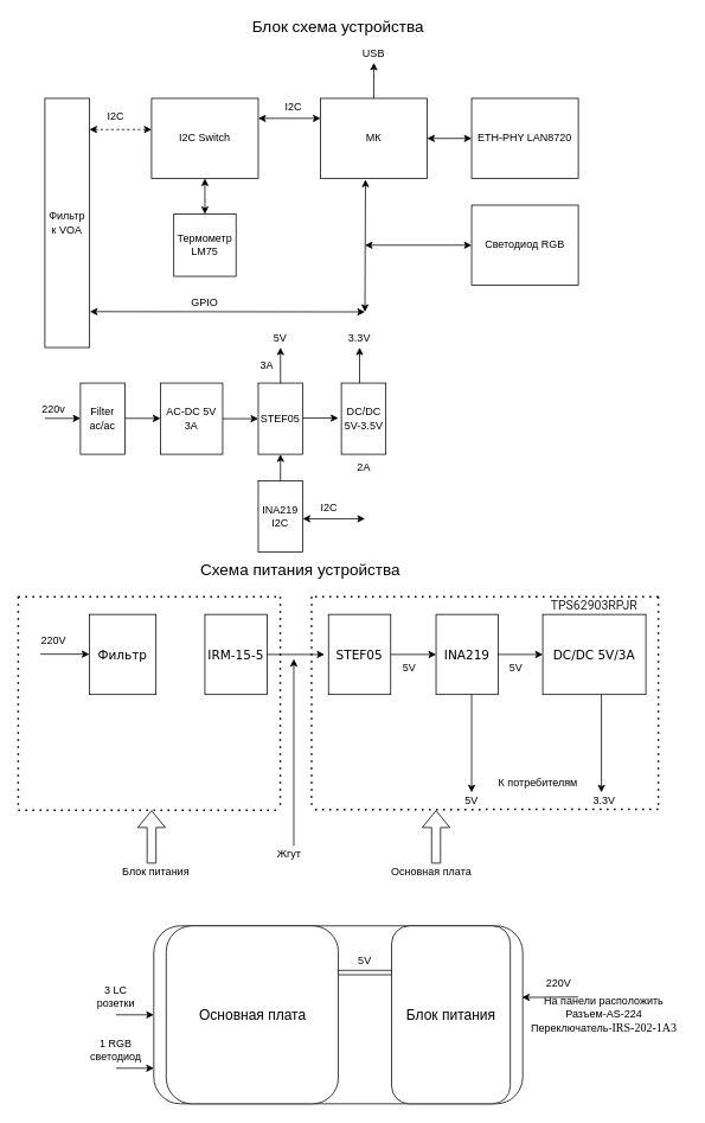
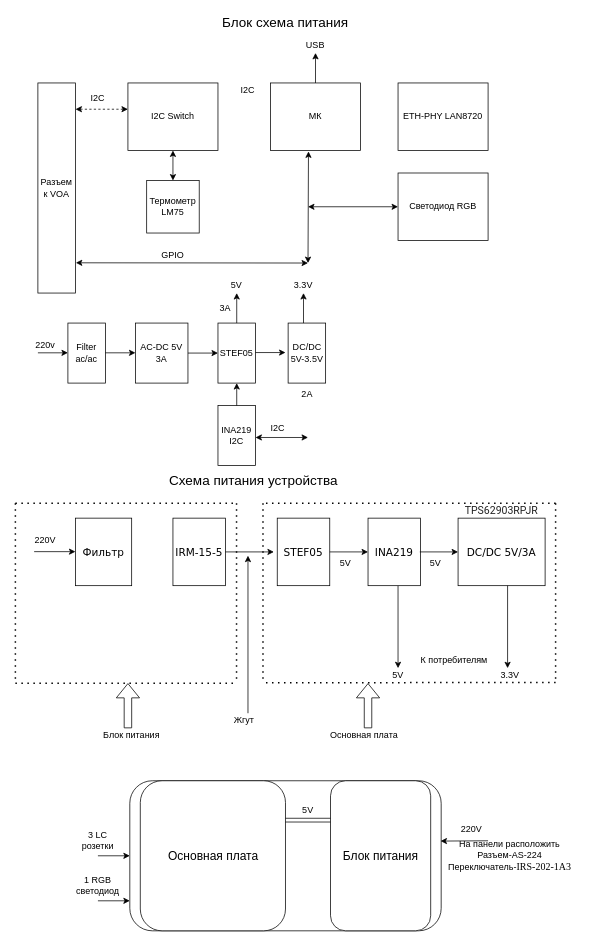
  <mxCell id="0" />
  <mxCell id="1" parent="0" />
- <mxCell id="2" value="Фильтр к VOA" style="rounded=0;whiteSpace=wrap;html=1;" parent="1" vertex="1"><mxGeometry x="50" y="110" width="50" height="280" as="geometry" /></mxCell>
+ <mxCell id="2" value="Разъем к VOA" style="rounded=0;whiteSpace=wrap;html=1;" parent="1" vertex="1"><mxGeometry x="50" y="110" width="50" height="280" as="geometry" /></mxCell>
  <mxCell id="3" value="I2C Switch" style="rounded=0;whiteSpace=wrap;html=1;" parent="1" vertex="1"><mxGeometry x="170" y="110" width="120" height="90" as="geometry" /></mxCell>
  <mxCell id="4" value="" style="endArrow=classic;startArrow=classic;html=1;exitX=1.003;exitY=0.125;exitDx=0;exitDy=0;entryX=0;entryY=0.389;entryDx=0;entryDy=0;entryPerimeter=0;exitPerimeter=0;dashed=1;" parent="1" source="2" target="3" edge="1"><mxGeometry width="50" height="50" relative="1" as="geometry"><mxPoint x="360" y="390" as="sourcePoint" /><mxPoint x="410" y="340" as="targetPoint" /></mxGeometry></mxCell>
  <mxCell id="5" value="Термометр LM75" style="rounded=0;whiteSpace=wrap;html=1;" parent="1" vertex="1"><mxGeometry x="195" y="240" width="70" height="70" as="geometry" /></mxCell>
  <mxCell id="6" value="" style="endArrow=classic;startArrow=classic;html=1;entryX=0.5;entryY=1;entryDx=0;entryDy=0;exitX=0.5;exitY=0;exitDx=0;exitDy=0;" parent="1" source="5" target="3" edge="1"><mxGeometry width="50" height="50" relative="1" as="geometry"><mxPoint x="280" y="330" as="sourcePoint" /><mxPoint x="330" y="280" as="targetPoint" /></mxGeometry></mxCell>
  <mxCell id="7" value="МК" style="rounded=0;whiteSpace=wrap;html=1;" parent="1" vertex="1"><mxGeometry x="360" y="110" width="120" height="90" as="geometry" /></mxCell>
- <mxCell id="8" value="" style="endArrow=classic;startArrow=classic;html=1;exitX=1;exitY=0.25;exitDx=0;exitDy=0;entryX=0;entryY=0.25;entryDx=0;entryDy=0;" parent="1" source="3" target="7" edge="1"><mxGeometry width="50" height="50" relative="1" as="geometry"><mxPoint x="110" y="155" as="sourcePoint" /><mxPoint x="180" y="155.01" as="targetPoint" /></mxGeometry></mxCell>
  <mxCell id="9" value="I2C" style="text;html=1;strokeColor=none;fillColor=none;align=center;verticalAlign=middle;whiteSpace=wrap;rounded=0;" parent="1" vertex="1"><mxGeometry x="110" y="120" width="40" height="20" as="geometry" /></mxCell>
  <mxCell id="10" value="I2C" style="text;html=1;strokeColor=none;fillColor=none;align=center;verticalAlign=middle;whiteSpace=wrap;rounded=0;" parent="1" vertex="1"><mxGeometry x="310" y="110" width="40" height="20" as="geometry" /></mxCell>
  <mxCell id="11" value="" style="endArrow=classic;startArrow=classic;html=1;exitX=1.012;exitY=0.856;exitDx=0;exitDy=0;exitPerimeter=0;" parent="1" source="2" edge="1"><mxGeometry width="50" height="50" relative="1" as="geometry"><mxPoint x="250" y="270" as="sourcePoint" /><mxPoint x="410" y="350" as="targetPoint" /></mxGeometry></mxCell>
  <mxCell id="12" value="" style="endArrow=classic;startArrow=classic;html=1;entryX=0.422;entryY=1.014;entryDx=0;entryDy=0;entryPerimeter=0;" parent="1" target="7" edge="1"><mxGeometry width="50" height="50" relative="1" as="geometry"><mxPoint x="410" y="350" as="sourcePoint" /><mxPoint x="300" y="220" as="targetPoint" /></mxGeometry></mxCell>
  <mxCell id="13" value="GPIO" style="text;html=1;strokeColor=none;fillColor=none;align=center;verticalAlign=middle;whiteSpace=wrap;rounded=0;" parent="1" vertex="1"><mxGeometry x="210" y="330" width="40" height="20" as="geometry" /></mxCell>
  <mxCell id="14" value="STEF05" style="rounded=0;whiteSpace=wrap;html=1;" parent="1" vertex="1"><mxGeometry x="290" y="430" width="50" height="80" as="geometry" /></mxCell>
  <mxCell id="15" value="AC-DC 5V 3A" style="rounded=0;whiteSpace=wrap;html=1;" parent="1" vertex="1"><mxGeometry x="180" y="430" width="70" height="80" as="geometry" /></mxCell>
  <mxCell id="16" value="" style="endArrow=classic;html=1;entryX=0;entryY=0.5;entryDx=0;entryDy=0;exitX=1;exitY=0.5;exitDx=0;exitDy=0;" parent="1" source="15" target="14" edge="1"><mxGeometry width="50" height="50" relative="1" as="geometry"><mxPoint x="280" y="390" as="sourcePoint" /><mxPoint x="330" y="340" as="targetPoint" /></mxGeometry></mxCell>
  <mxCell id="17" value="Filter ac/ac" style="rounded=0;whiteSpace=wrap;html=1;" parent="1" vertex="1"><mxGeometry x="90" y="430" width="50" height="80" as="geometry" /></mxCell>
  <mxCell id="18" value="" style="endArrow=classic;html=1;entryX=0;entryY=0.5;entryDx=0;entryDy=0;exitX=1;exitY=0.5;exitDx=0;exitDy=0;" parent="1" edge="1"><mxGeometry width="50" height="50" relative="1" as="geometry"><mxPoint x="140" y="469.66" as="sourcePoint" /><mxPoint x="180" y="469.66" as="targetPoint" /></mxGeometry></mxCell>
  <mxCell id="19" value="" style="endArrow=classic;html=1;entryX=0;entryY=0.5;entryDx=0;entryDy=0;exitX=1;exitY=0.5;exitDx=0;exitDy=0;" parent="1" edge="1"><mxGeometry width="50" height="50" relative="1" as="geometry"><mxPoint x="50" y="469.66" as="sourcePoint" /><mxPoint x="90" y="469.66" as="targetPoint" /></mxGeometry></mxCell>
  <mxCell id="20" value="220v" style="text;html=1;strokeColor=none;fillColor=none;align=center;verticalAlign=middle;whiteSpace=wrap;rounded=0;" parent="1" vertex="1"><mxGeometry x="40" y="450" width="40" height="20" as="geometry" /></mxCell>
  <mxCell id="21" value="DC/DC 5V-3.5V" style="rounded=0;whiteSpace=wrap;html=1;" parent="1" vertex="1"><mxGeometry x="383.5" y="430" width="50" height="80" as="geometry" /></mxCell>
  <mxCell id="22" value="" style="endArrow=classic;html=1;entryX=0;entryY=0.5;entryDx=0;entryDy=0;exitX=1;exitY=0.5;exitDx=0;exitDy=0;" parent="1" edge="1"><mxGeometry width="50" height="50" relative="1" as="geometry"><mxPoint x="340" y="469.31" as="sourcePoint" /><mxPoint x="380" y="469.31" as="targetPoint" /></mxGeometry></mxCell>
  <mxCell id="23" value="" style="endArrow=classic;html=1;exitX=0.5;exitY=0;exitDx=0;exitDy=0;" parent="1" source="14" edge="1"><mxGeometry width="50" height="50" relative="1" as="geometry"><mxPoint x="260" y="410" as="sourcePoint" /><mxPoint x="315" y="390" as="targetPoint" /></mxGeometry></mxCell>
  <mxCell id="24" value="5V" style="text;html=1;strokeColor=none;fillColor=none;align=center;verticalAlign=middle;whiteSpace=wrap;rounded=0;" parent="1" vertex="1"><mxGeometry x="295" y="370" width="40" height="20" as="geometry" /></mxCell>
  <mxCell id="25" value="" style="endArrow=classic;html=1;exitX=0.5;exitY=0;exitDx=0;exitDy=0;" parent="1" edge="1"><mxGeometry width="50" height="50" relative="1" as="geometry"><mxPoint x="404" y="430" as="sourcePoint" /><mxPoint x="404" y="390" as="targetPoint" /></mxGeometry></mxCell>
  <mxCell id="26" value="3.3V" style="text;html=1;strokeColor=none;fillColor=none;align=center;verticalAlign=middle;whiteSpace=wrap;rounded=0;" parent="1" vertex="1"><mxGeometry x="384" y="370" width="40" height="20" as="geometry" /></mxCell>
  <mxCell id="27" value="2A" style="text;html=1;strokeColor=none;fillColor=none;align=center;verticalAlign=middle;whiteSpace=wrap;rounded=0;" parent="1" vertex="1"><mxGeometry x="388.5" y="515" width="40" height="20" as="geometry" /></mxCell>
  <mxCell id="28" value="3A" style="text;html=1;strokeColor=none;fillColor=none;align=center;verticalAlign=middle;whiteSpace=wrap;rounded=0;" parent="1" vertex="1"><mxGeometry x="280" y="400" width="40" height="20" as="geometry" /></mxCell>
  <mxCell id="29" value="" style="endArrow=classic;html=1;exitX=0.5;exitY=0;exitDx=0;exitDy=0;" parent="1" source="7" edge="1"><mxGeometry width="50" height="50" relative="1" as="geometry"><mxPoint x="250" y="250" as="sourcePoint" /><mxPoint x="420" y="70" as="targetPoint" /></mxGeometry></mxCell>
  <mxCell id="30" value="USB" style="text;html=1;strokeColor=none;fillColor=none;align=center;verticalAlign=middle;whiteSpace=wrap;rounded=0;" parent="1" vertex="1"><mxGeometry x="400" y="50" width="40" height="20" as="geometry" /></mxCell>
  <mxCell id="31" value="ETH-PHY LAN8720" style="rounded=0;whiteSpace=wrap;html=1;" parent="1" vertex="1"><mxGeometry x="530" y="110" width="120" height="90" as="geometry" /></mxCell>
- <mxCell id="32" value="" style="endArrow=classic;startArrow=classic;html=1;entryX=0;entryY=0.5;entryDx=0;entryDy=0;exitX=1;exitY=0.5;exitDx=0;exitDy=0;" parent="1" source="7" target="31" edge="1"><mxGeometry width="50" height="50" relative="1" as="geometry"><mxPoint x="250" y="250" as="sourcePoint" /><mxPoint x="300" y="200" as="targetPoint" /></mxGeometry></mxCell>
  <mxCell id="33" value="Светодиод RGB" style="rounded=0;whiteSpace=wrap;html=1;" parent="1" vertex="1"><mxGeometry x="530" y="230" width="120" height="90" as="geometry" /></mxCell>
  <mxCell id="34" value="" style="endArrow=classic;startArrow=classic;html=1;entryX=0;entryY=0.5;entryDx=0;entryDy=0;" parent="1" target="33" edge="1"><mxGeometry width="50" height="50" relative="1" as="geometry"><mxPoint x="410" y="275" as="sourcePoint" /><mxPoint x="300" y="270" as="targetPoint" /></mxGeometry></mxCell>
  <mxCell id="35" value="INA219 I2C" style="rounded=0;whiteSpace=wrap;html=1;" parent="1" vertex="1"><mxGeometry x="290" y="540" width="50" height="80" as="geometry" /></mxCell>
  <mxCell id="36" value="" style="endArrow=classic;html=1;exitX=0.5;exitY=0;exitDx=0;exitDy=0;entryX=0.5;entryY=1;entryDx=0;entryDy=0;" parent="1" source="35" target="14" edge="1"><mxGeometry width="50" height="50" relative="1" as="geometry"><mxPoint x="250" y="470" as="sourcePoint" /><mxPoint x="300" y="420" as="targetPoint" /></mxGeometry></mxCell>
  <mxCell id="37" value="" style="endArrow=classic;startArrow=classic;html=1;exitX=1;exitY=0.25;exitDx=0;exitDy=0;entryX=0;entryY=0.25;entryDx=0;entryDy=0;" parent="1" edge="1"><mxGeometry width="50" height="50" relative="1" as="geometry"><mxPoint x="340" y="582.5" as="sourcePoint" /><mxPoint x="410" y="582.5" as="targetPoint" /></mxGeometry></mxCell>
  <mxCell id="38" value="I2C" style="text;html=1;strokeColor=none;fillColor=none;align=center;verticalAlign=middle;whiteSpace=wrap;rounded=0;" parent="1" vertex="1"><mxGeometry x="350" y="560" width="40" height="20" as="geometry" /></mxCell>
- <mxCell id="39" value="&lt;font style=&quot;font-size: 18px&quot;&gt;Блок схема устройства&lt;/font&gt;" style="text;html=1;strokeColor=none;fillColor=none;align=center;verticalAlign=middle;whiteSpace=wrap;rounded=0;" vertex="1" parent="1"><mxGeometry x="280" y="20" width="200" height="20" as="geometry" /></mxCell>
+ <mxCell id="39" value="&lt;font style=&quot;font-size: 18px&quot;&gt;Блок схема питания&lt;/font&gt;" style="text;html=1;strokeColor=none;fillColor=none;align=center;verticalAlign=middle;whiteSpace=wrap;rounded=0;" vertex="1" parent="1"><mxGeometry x="280" y="20" width="200" height="20" as="geometry" /></mxCell>
  <mxCell id="40" value="&lt;font style=&quot;font-size: 18px&quot;&gt;Схема питания устройства&lt;/font&gt;" style="text;html=1;strokeColor=none;fillColor=none;align=center;verticalAlign=middle;whiteSpace=wrap;rounded=0;" vertex="1" parent="1"><mxGeometry x="210" y="630" width="255" height="20" as="geometry" /></mxCell>
  <mxCell id="41" value="&lt;h1 itemprop=&quot;name&quot; style=&quot;margin: 0px ; padding: 0px ; vertical-align: baseline ; line-height: 1.3em ; font-family: &amp;#34;montserrat&amp;#34; , &amp;#34;verdana&amp;#34; , &amp;#34;dejavu sans&amp;#34; , sans-serif&quot;&gt;&lt;font style=&quot;font-size: 14px ; font-weight: normal&quot;&gt;IRM-15-5&lt;/font&gt;&lt;/h1&gt;" style="rounded=0;whiteSpace=wrap;html=1;" vertex="1" parent="1"><mxGeometry x="230" y="690" width="70" height="90" as="geometry" /></mxCell>
  <mxCell id="42" value="&lt;h1 itemprop=&quot;name&quot; style=&quot;margin: 0px ; padding: 0px ; vertical-align: baseline ; line-height: 1.3em ; font-family: &amp;#34;montserrat&amp;#34; , &amp;#34;verdana&amp;#34; , &amp;#34;dejavu sans&amp;#34; , sans-serif&quot;&gt;&lt;span style=&quot;font-size: 14px ; font-weight: 400&quot;&gt;Фильтр&lt;/span&gt;&lt;/h1&gt;" style="rounded=0;whiteSpace=wrap;html=1;" vertex="1" parent="1"><mxGeometry x="100" y="690" width="75" height="90" as="geometry" /></mxCell>
  <mxCell id="43" value="" style="endArrow=classic;html=1;exitX=1;exitY=0.5;exitDx=0;exitDy=0;entryX=0;entryY=0.5;entryDx=0;entryDy=0;" edge="1" parent="1"><mxGeometry width="50" height="50" relative="1" as="geometry"><mxPoint x="45" y="734.66" as="sourcePoint" /><mxPoint x="100" y="734.66" as="targetPoint" /></mxGeometry></mxCell>
  <mxCell id="44" value="220V" style="text;html=1;strokeColor=none;fillColor=none;align=center;verticalAlign=middle;whiteSpace=wrap;rounded=0;" vertex="1" parent="1"><mxGeometry x="40" y="710" width="40" height="20" as="geometry" /></mxCell>
  <mxCell id="45" value="" style="endArrow=classic;html=1;exitX=1;exitY=0.5;exitDx=0;exitDy=0;entryX=0;entryY=0.5;entryDx=0;entryDy=0;" edge="1" parent="1" source="41"><mxGeometry width="50" height="50" relative="1" as="geometry"><mxPoint x="350" y="880" as="sourcePoint" /><mxPoint x="364.5" y="735" as="targetPoint" /></mxGeometry></mxCell>
  <mxCell id="46" value="&lt;span style=&quot;color: rgba(0 , 0 , 0 , 0.87) ; font-family: &amp;#34;roboto&amp;#34; , &amp;#34;helvetica neue&amp;#34; , sans-serif ; background-color: rgb(255 , 255 , 255)&quot;&gt;&lt;font style=&quot;font-size: 14px&quot;&gt;TPS62903RPJR&lt;/font&gt;&lt;/span&gt;" style="text;html=1;strokeColor=none;fillColor=none;align=center;verticalAlign=middle;whiteSpace=wrap;rounded=0;" vertex="1" parent="1"><mxGeometry x="648" y="670" width="40" height="20" as="geometry" /></mxCell>
  <mxCell id="47" value="3.3V" style="text;html=1;strokeColor=none;fillColor=none;align=center;verticalAlign=middle;whiteSpace=wrap;rounded=0;" vertex="1" parent="1"><mxGeometry x="660" y="890" width="38.5" height="20" as="geometry" /></mxCell>
  <mxCell id="48" value="&lt;h1 itemprop=&quot;name&quot; style=&quot;margin: 0px ; padding: 0px ; vertical-align: baseline ; line-height: 1.3em ; font-family: &amp;#34;montserrat&amp;#34; , &amp;#34;verdana&amp;#34; , &amp;#34;dejavu sans&amp;#34; , sans-serif&quot;&gt;&lt;font style=&quot;font-size: 14px ; font-weight: normal&quot;&gt;DC/DC 5V/3A&lt;/font&gt;&lt;/h1&gt;" style="rounded=0;whiteSpace=wrap;html=1;" vertex="1" parent="1"><mxGeometry x="610" y="690" width="116" height="90" as="geometry" /></mxCell>
  <mxCell id="49" value="&lt;h1 itemprop=&quot;name&quot; style=&quot;margin: 0px ; padding: 0px ; vertical-align: baseline ; line-height: 1.3em ; font-family: &amp;#34;montserrat&amp;#34; , &amp;#34;verdana&amp;#34; , &amp;#34;dejavu sans&amp;#34; , sans-serif&quot;&gt;&lt;font style=&quot;font-size: 14px ; font-weight: normal&quot;&gt;STEF05&lt;/font&gt;&lt;/h1&gt;" style="rounded=0;whiteSpace=wrap;html=1;" vertex="1" parent="1"><mxGeometry x="369" y="690" width="70" height="90" as="geometry" /></mxCell>
  <mxCell id="50" value="" style="endArrow=classic;html=1;exitX=0.5;exitY=1;exitDx=0;exitDy=0;" edge="1" parent="1"><mxGeometry width="50" height="50" relative="1" as="geometry"><mxPoint x="530" y="780" as="sourcePoint" /><mxPoint x="530" y="890" as="targetPoint" /></mxGeometry></mxCell>
  <mxCell id="51" value="5V" style="text;html=1;strokeColor=none;fillColor=none;align=center;verticalAlign=middle;whiteSpace=wrap;rounded=0;" vertex="1" parent="1"><mxGeometry x="510" y="890" width="40" height="20" as="geometry" /></mxCell>
  <mxCell id="52" value="" style="endArrow=classic;html=1;exitX=0.5;exitY=1;exitDx=0;exitDy=0;" edge="1" parent="1"><mxGeometry width="50" height="50" relative="1" as="geometry"><mxPoint x="676" y="780" as="sourcePoint" /><mxPoint x="676" y="890" as="targetPoint" /></mxGeometry></mxCell>
  <mxCell id="53" value="" style="endArrow=classic;html=1;" edge="1" parent="1"><mxGeometry width="50" height="50" relative="1" as="geometry"><mxPoint x="439" y="735" as="sourcePoint" /><mxPoint x="490" y="735" as="targetPoint" /></mxGeometry></mxCell>
  <mxCell id="54" value="5V" style="text;html=1;strokeColor=none;fillColor=none;align=center;verticalAlign=middle;whiteSpace=wrap;rounded=0;" vertex="1" parent="1"><mxGeometry x="440" y="740" width="40" height="20" as="geometry" /></mxCell>
  <mxCell id="55" value="К потребителям" style="text;html=1;strokeColor=none;fillColor=none;align=center;verticalAlign=middle;whiteSpace=wrap;rounded=0;" vertex="1" parent="1"><mxGeometry x="550" y="870" width="110" height="20" as="geometry" /></mxCell>
  <mxCell id="56" value="" style="endArrow=none;dashed=1;html=1;dashPattern=1 3;strokeWidth=2;" edge="1" parent="1"><mxGeometry width="50" height="50" relative="1" as="geometry"><mxPoint x="310" y="910" as="sourcePoint" /><mxPoint x="20" y="910" as="targetPoint" /></mxGeometry></mxCell>
  <mxCell id="57" value="" style="endArrow=none;dashed=1;html=1;dashPattern=1 3;strokeWidth=2;" edge="1" parent="1"><mxGeometry width="50" height="50" relative="1" as="geometry"><mxPoint x="20" y="670" as="sourcePoint" /><mxPoint x="20" y="910" as="targetPoint" /></mxGeometry></mxCell>
  <mxCell id="58" value="" style="endArrow=none;dashed=1;html=1;dashPattern=1 3;strokeWidth=2;" edge="1" parent="1"><mxGeometry width="50" height="50" relative="1" as="geometry"><mxPoint x="310" y="670" as="sourcePoint" /><mxPoint x="20" y="670" as="targetPoint" /></mxGeometry></mxCell>
  <mxCell id="59" value="" style="endArrow=none;dashed=1;html=1;dashPattern=1 3;strokeWidth=2;" edge="1" parent="1"><mxGeometry width="50" height="50" relative="1" as="geometry"><mxPoint x="314.76" y="670" as="sourcePoint" /><mxPoint x="314.76" y="910" as="targetPoint" /></mxGeometry></mxCell>
  <mxCell id="60" value="" style="endArrow=none;dashed=1;html=1;dashPattern=1 3;strokeWidth=2;" edge="1" parent="1"><mxGeometry width="50" height="50" relative="1" as="geometry"><mxPoint x="350" y="670" as="sourcePoint" /><mxPoint x="350" y="910" as="targetPoint" /></mxGeometry></mxCell>
  <mxCell id="61" value="" style="endArrow=none;dashed=1;html=1;dashPattern=1 3;strokeWidth=2;" edge="1" parent="1"><mxGeometry width="50" height="50" relative="1" as="geometry"><mxPoint x="740" y="670" as="sourcePoint" /><mxPoint x="350" y="670" as="targetPoint" /></mxGeometry></mxCell>
  <mxCell id="62" value="" style="endArrow=none;dashed=1;html=1;dashPattern=1 3;strokeWidth=2;" edge="1" parent="1"><mxGeometry width="50" height="50" relative="1" as="geometry"><mxPoint x="740" y="909" as="sourcePoint" /><mxPoint x="350" y="909.43" as="targetPoint" /></mxGeometry></mxCell>
  <mxCell id="63" value="" style="endArrow=none;dashed=1;html=1;dashPattern=1 3;strokeWidth=2;" edge="1" parent="1"><mxGeometry width="50" height="50" relative="1" as="geometry"><mxPoint x="740" y="670" as="sourcePoint" /><mxPoint x="740" y="910" as="targetPoint" /></mxGeometry></mxCell>
  <mxCell id="64" value="" style="shape=flexArrow;endArrow=classic;html=1;" edge="1" parent="1"><mxGeometry width="50" height="50" relative="1" as="geometry"><mxPoint x="170" y="970" as="sourcePoint" /><mxPoint x="170" y="910" as="targetPoint" /></mxGeometry></mxCell>
  <mxCell id="65" value="Блок питания" style="text;html=1;strokeColor=none;fillColor=none;align=center;verticalAlign=middle;whiteSpace=wrap;rounded=0;" vertex="1" parent="1"><mxGeometry x="100" y="970" width="150" height="20" as="geometry" /></mxCell>
  <mxCell id="66" value="" style="shape=flexArrow;endArrow=classic;html=1;" edge="1" parent="1"><mxGeometry width="50" height="50" relative="1" as="geometry"><mxPoint x="490" y="970" as="sourcePoint" /><mxPoint x="490" y="910" as="targetPoint" /></mxGeometry></mxCell>
  <mxCell id="67" value="Основная плата" style="text;html=1;strokeColor=none;fillColor=none;align=center;verticalAlign=middle;whiteSpace=wrap;rounded=0;" vertex="1" parent="1"><mxGeometry x="420" y="970" width="130" height="20" as="geometry" /></mxCell>
  <mxCell id="68" value="" style="endArrow=classic;html=1;" edge="1" parent="1"><mxGeometry width="50" height="50" relative="1" as="geometry"><mxPoint x="330" y="950" as="sourcePoint" /><mxPoint x="330" y="740" as="targetPoint" /></mxGeometry></mxCell>
  <mxCell id="69" value="Жгут" style="text;html=1;strokeColor=none;fillColor=none;align=center;verticalAlign=middle;whiteSpace=wrap;rounded=0;" vertex="1" parent="1"><mxGeometry x="250" y="950" width="150" height="20" as="geometry" /></mxCell>
  <mxCell id="70" value="&lt;h1 itemprop=&quot;name&quot; style=&quot;margin: 0px ; padding: 0px ; vertical-align: baseline ; line-height: 1.3em ; font-family: &amp;#34;montserrat&amp;#34; , &amp;#34;verdana&amp;#34; , &amp;#34;dejavu sans&amp;#34; , sans-serif&quot;&gt;&lt;span style=&quot;font-size: 14px ; font-weight: 400&quot;&gt;INA219&lt;/span&gt;&lt;/h1&gt;" style="rounded=0;whiteSpace=wrap;html=1;" vertex="1" parent="1"><mxGeometry x="490" y="690" width="70" height="90" as="geometry" /></mxCell>
  <mxCell id="71" value="" style="endArrow=classic;html=1;" edge="1" parent="1"><mxGeometry width="50" height="50" relative="1" as="geometry"><mxPoint x="559" y="735" as="sourcePoint" /><mxPoint x="610" y="735" as="targetPoint" /></mxGeometry></mxCell>
  <mxCell id="72" value="5V" style="text;html=1;strokeColor=none;fillColor=none;align=center;verticalAlign=middle;whiteSpace=wrap;rounded=0;" vertex="1" parent="1"><mxGeometry x="560" y="740" width="40" height="20" as="geometry" /></mxCell>
  <mxCell id="73" value="" style="rounded=1;whiteSpace=wrap;html=1;" vertex="1" parent="1"><mxGeometry x="172.5" y="1040" width="415" height="200" as="geometry" /></mxCell>
  <mxCell id="74" value="&lt;font style=&quot;font-size: 16px&quot;&gt;Блок питания&lt;/font&gt;" style="rounded=1;whiteSpace=wrap;html=1;" vertex="1" parent="1"><mxGeometry x="440" y="1040" width="133.5" height="200" as="geometry" /></mxCell>
  <mxCell id="75" value="" style="endArrow=classic;html=1;entryX=0.998;entryY=0.177;entryDx=0;entryDy=0;entryPerimeter=0;" edge="1" parent="1"><mxGeometry width="50" height="50" relative="1" as="geometry"><mxPoint x="650" y="1120" as="sourcePoint" /><mxPoint x="586.67" y="1120.4" as="targetPoint" /></mxGeometry></mxCell>
  <mxCell id="76" value="220V" style="text;html=1;strokeColor=none;fillColor=none;align=center;verticalAlign=middle;whiteSpace=wrap;rounded=0;" vertex="1" parent="1"><mxGeometry x="608" y="1095" width="40" height="20" as="geometry" /></mxCell>
  <mxCell id="77" value="На панели расположить Разъем-AS-224&lt;br&gt;Переключатель-&lt;span style=&quot;font-size: 10pt ; font-family: &amp;#34;montserrat&amp;#34;&quot;&gt;IRS-202-1A3&lt;/span&gt;" style="text;html=1;strokeColor=none;fillColor=none;align=center;verticalAlign=middle;whiteSpace=wrap;rounded=0;" vertex="1" parent="1"><mxGeometry x="588.25" y="1130" width="182" height="20" as="geometry" /></mxCell>
  <mxCell id="78" value="&lt;span style=&quot;font-size: 16px&quot;&gt;Основная плата&lt;/span&gt;" style="rounded=1;whiteSpace=wrap;html=1;" vertex="1" parent="1"><mxGeometry x="186.5" y="1040" width="193.5" height="200" as="geometry" /></mxCell>
  <mxCell id="79" value="" style="endArrow=none;html=1;exitX=1;exitY=0.25;exitDx=0;exitDy=0;entryX=0;entryY=0.25;entryDx=0;entryDy=0;" edge="1" parent="1" source="78" target="74"><mxGeometry width="50" height="50" relative="1" as="geometry"><mxPoint x="450" y="1110" as="sourcePoint" /><mxPoint x="500" y="1060" as="targetPoint" /></mxGeometry></mxCell>
  <mxCell id="80" value="" style="endArrow=none;html=1;exitX=1;exitY=0.25;exitDx=0;exitDy=0;entryX=0;entryY=0.25;entryDx=0;entryDy=0;" edge="1" parent="1"><mxGeometry width="50" height="50" relative="1" as="geometry"><mxPoint x="380" y="1095" as="sourcePoint" /><mxPoint x="440" y="1095" as="targetPoint" /></mxGeometry></mxCell>
  <mxCell id="81" value="5V" style="text;html=1;strokeColor=none;fillColor=none;align=center;verticalAlign=middle;whiteSpace=wrap;rounded=0;" vertex="1" parent="1"><mxGeometry x="390" y="1070" width="40" height="20" as="geometry" /></mxCell>
  <mxCell id="82" value="" style="endArrow=classic;html=1;entryX=0;entryY=0.5;entryDx=0;entryDy=0;" edge="1" parent="1" target="73"><mxGeometry width="50" height="50" relative="1" as="geometry"><mxPoint x="130" y="1140" as="sourcePoint" /><mxPoint x="130" y="1020" as="targetPoint" /></mxGeometry></mxCell>
  <mxCell id="83" value="3 LC розетки" style="text;html=1;strokeColor=none;fillColor=none;align=center;verticalAlign=middle;whiteSpace=wrap;rounded=0;" vertex="1" parent="1"><mxGeometry x="110" y="1110" width="40" height="20" as="geometry" /></mxCell>
  <mxCell id="84" value="" style="endArrow=classic;html=1;entryX=0;entryY=0.5;entryDx=0;entryDy=0;" edge="1" parent="1"><mxGeometry width="50" height="50" relative="1" as="geometry"><mxPoint x="130" y="1200" as="sourcePoint" /><mxPoint x="172.5" y="1200" as="targetPoint" /></mxGeometry></mxCell>
  <mxCell id="85" value="1 RGB светодиод" style="text;html=1;strokeColor=none;fillColor=none;align=center;verticalAlign=middle;whiteSpace=wrap;rounded=0;" vertex="1" parent="1"><mxGeometry x="110" y="1170" width="40" height="20" as="geometry" /></mxCell>
